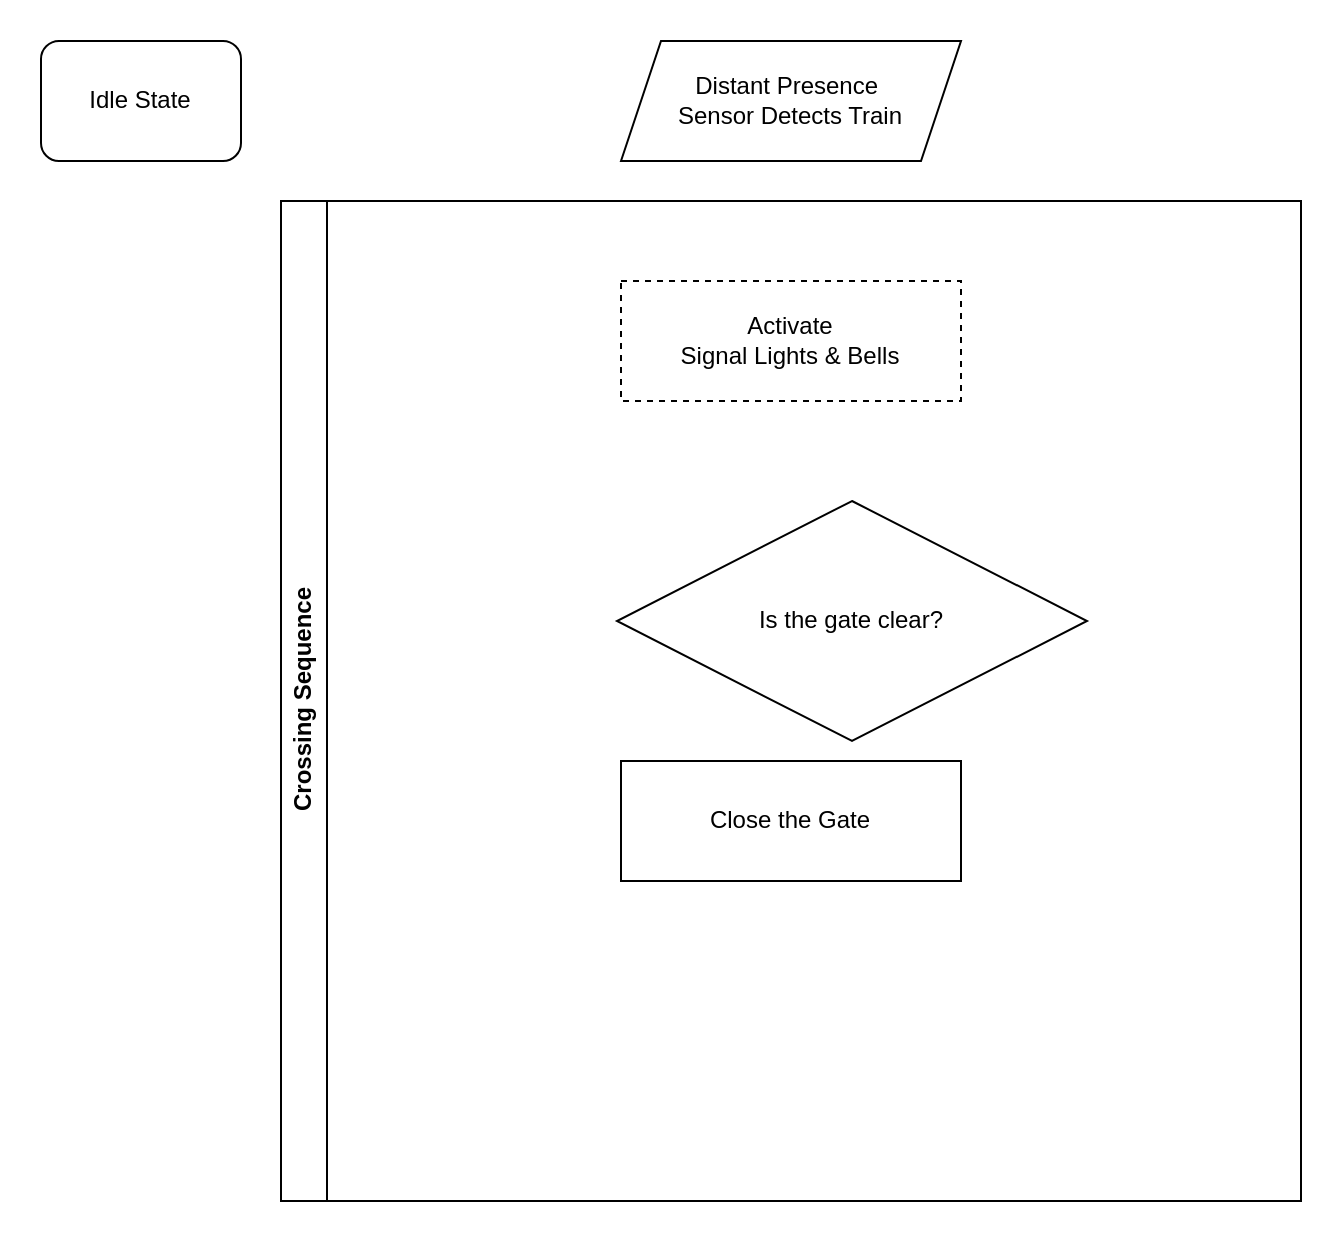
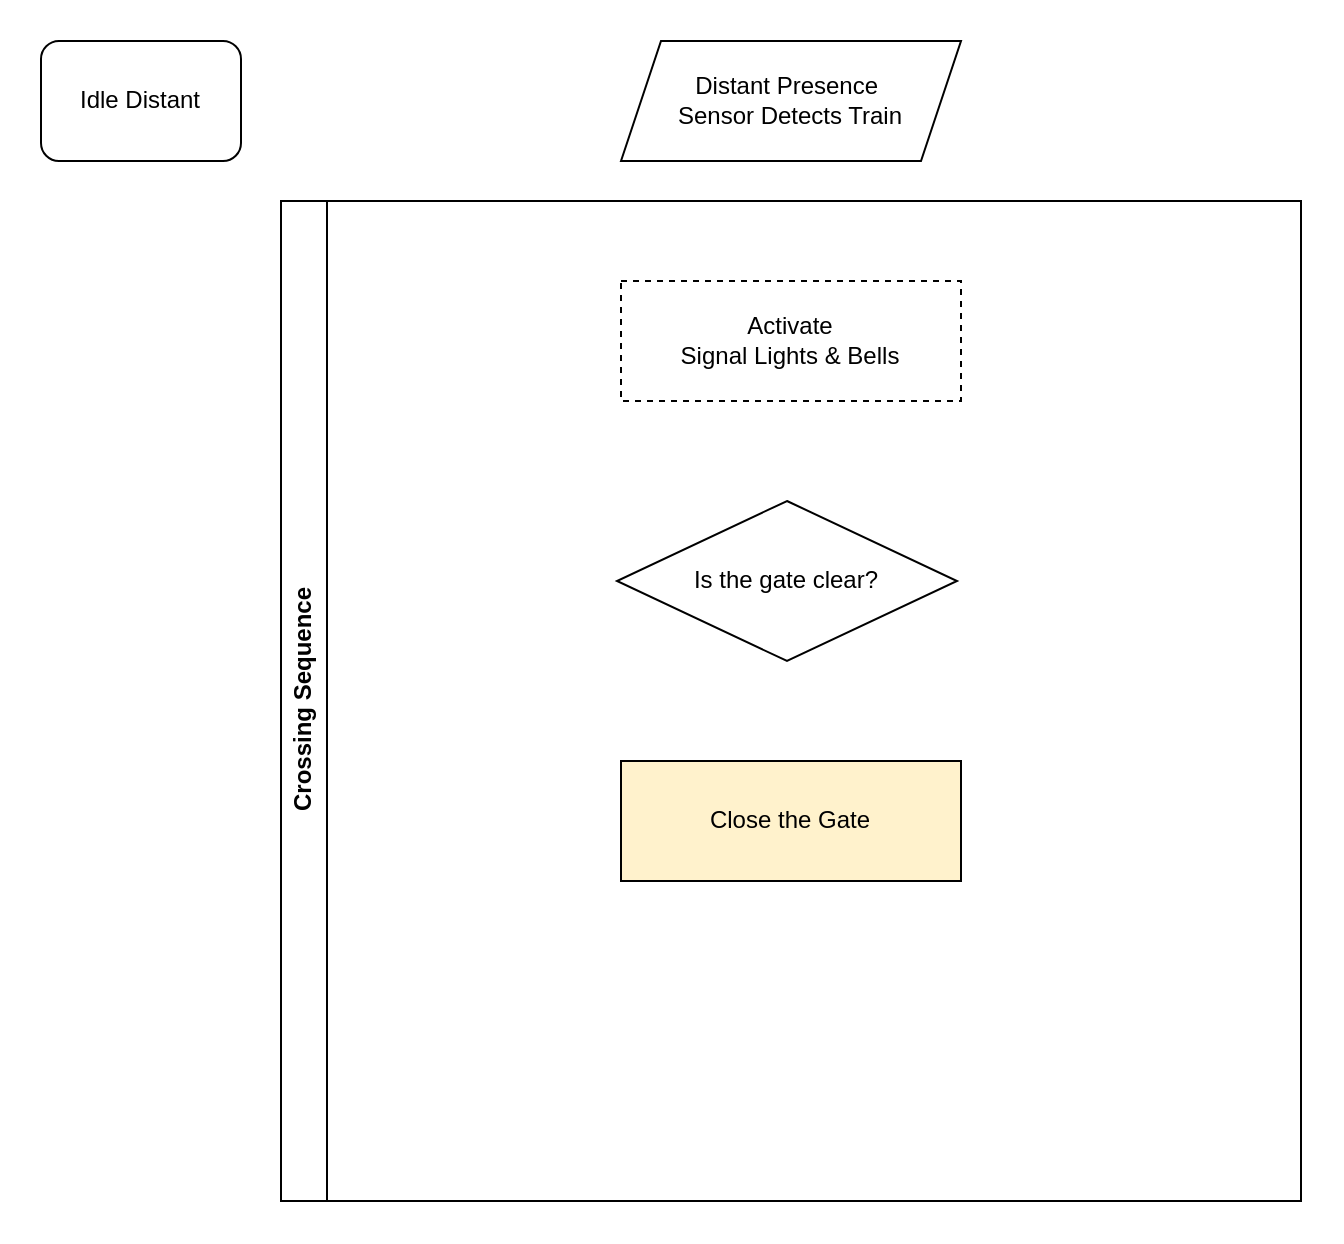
  <mxCell id="0" />
  <mxCell id="1" parent="0" />
- <mxCell id="2" value="&lt;div&gt;Idle State&lt;/div&gt;" style="rounded=1;whiteSpace=wrap;html=1;" vertex="1" parent="1"><mxGeometry x="20" y="20" width="100" height="60" as="geometry" /></mxCell>
+ <mxCell id="2" value="&lt;div&gt;Idle Distant&lt;/div&gt;" style="rounded=1;whiteSpace=wrap;html=1;" vertex="1" parent="1"><mxGeometry x="20" y="20" width="100" height="60" as="geometry" /></mxCell>
  <mxCell id="3" value="Distant Presence&amp;nbsp;&lt;br&gt;Sensor Detects Train" style="shape=parallelogram;perimeter=parallelogramPerimeter;whiteSpace=wrap;html=1;fixedSize=1;" vertex="1" parent="1"><mxGeometry x="310" y="20" width="170" height="60" as="geometry" /></mxCell>
  <mxCell id="4" value="Crossing Sequence" style="swimlane;horizontal=0;whiteSpace=wrap;html=1;" vertex="1" parent="1"><mxGeometry x="140" y="100" width="510" height="500" as="geometry" /></mxCell>
  <mxCell id="5" value="&lt;div&gt;Activate&lt;/div&gt;&lt;div&gt;Signal Lights &amp;amp; Bells&lt;/div&gt;" style="rounded=0;whiteSpace=wrap;html=1;dashed=1;" vertex="1" parent="4"><mxGeometry x="170" y="40" width="170" height="60" as="geometry" /></mxCell>
- <mxCell id="6" value="Is the gate clear?" style="rhombus;whiteSpace=wrap;html=1;" vertex="1" parent="4"><mxGeometry x="168" y="150" width="235" height="120" as="geometry" /></mxCell>
- <mxCell id="7" value="Close the Gate" style="rounded=0;whiteSpace=wrap;html=1;" vertex="1" parent="4"><mxGeometry x="170" y="280" width="170" height="60" as="geometry" /></mxCell>
+ <mxCell id="6" value="Is the gate clear?" style="rhombus;whiteSpace=wrap;html=1;" vertex="1" parent="4"><mxGeometry x="168" y="150" width="170" height="80" as="geometry" /></mxCell>
+ <mxCell id="7" value="Close the Gate" style="rounded=0;whiteSpace=wrap;html=1;fillColor=#fff2cc;" vertex="1" parent="4"><mxGeometry x="170" y="280" width="170" height="60" as="geometry" /></mxCell>
